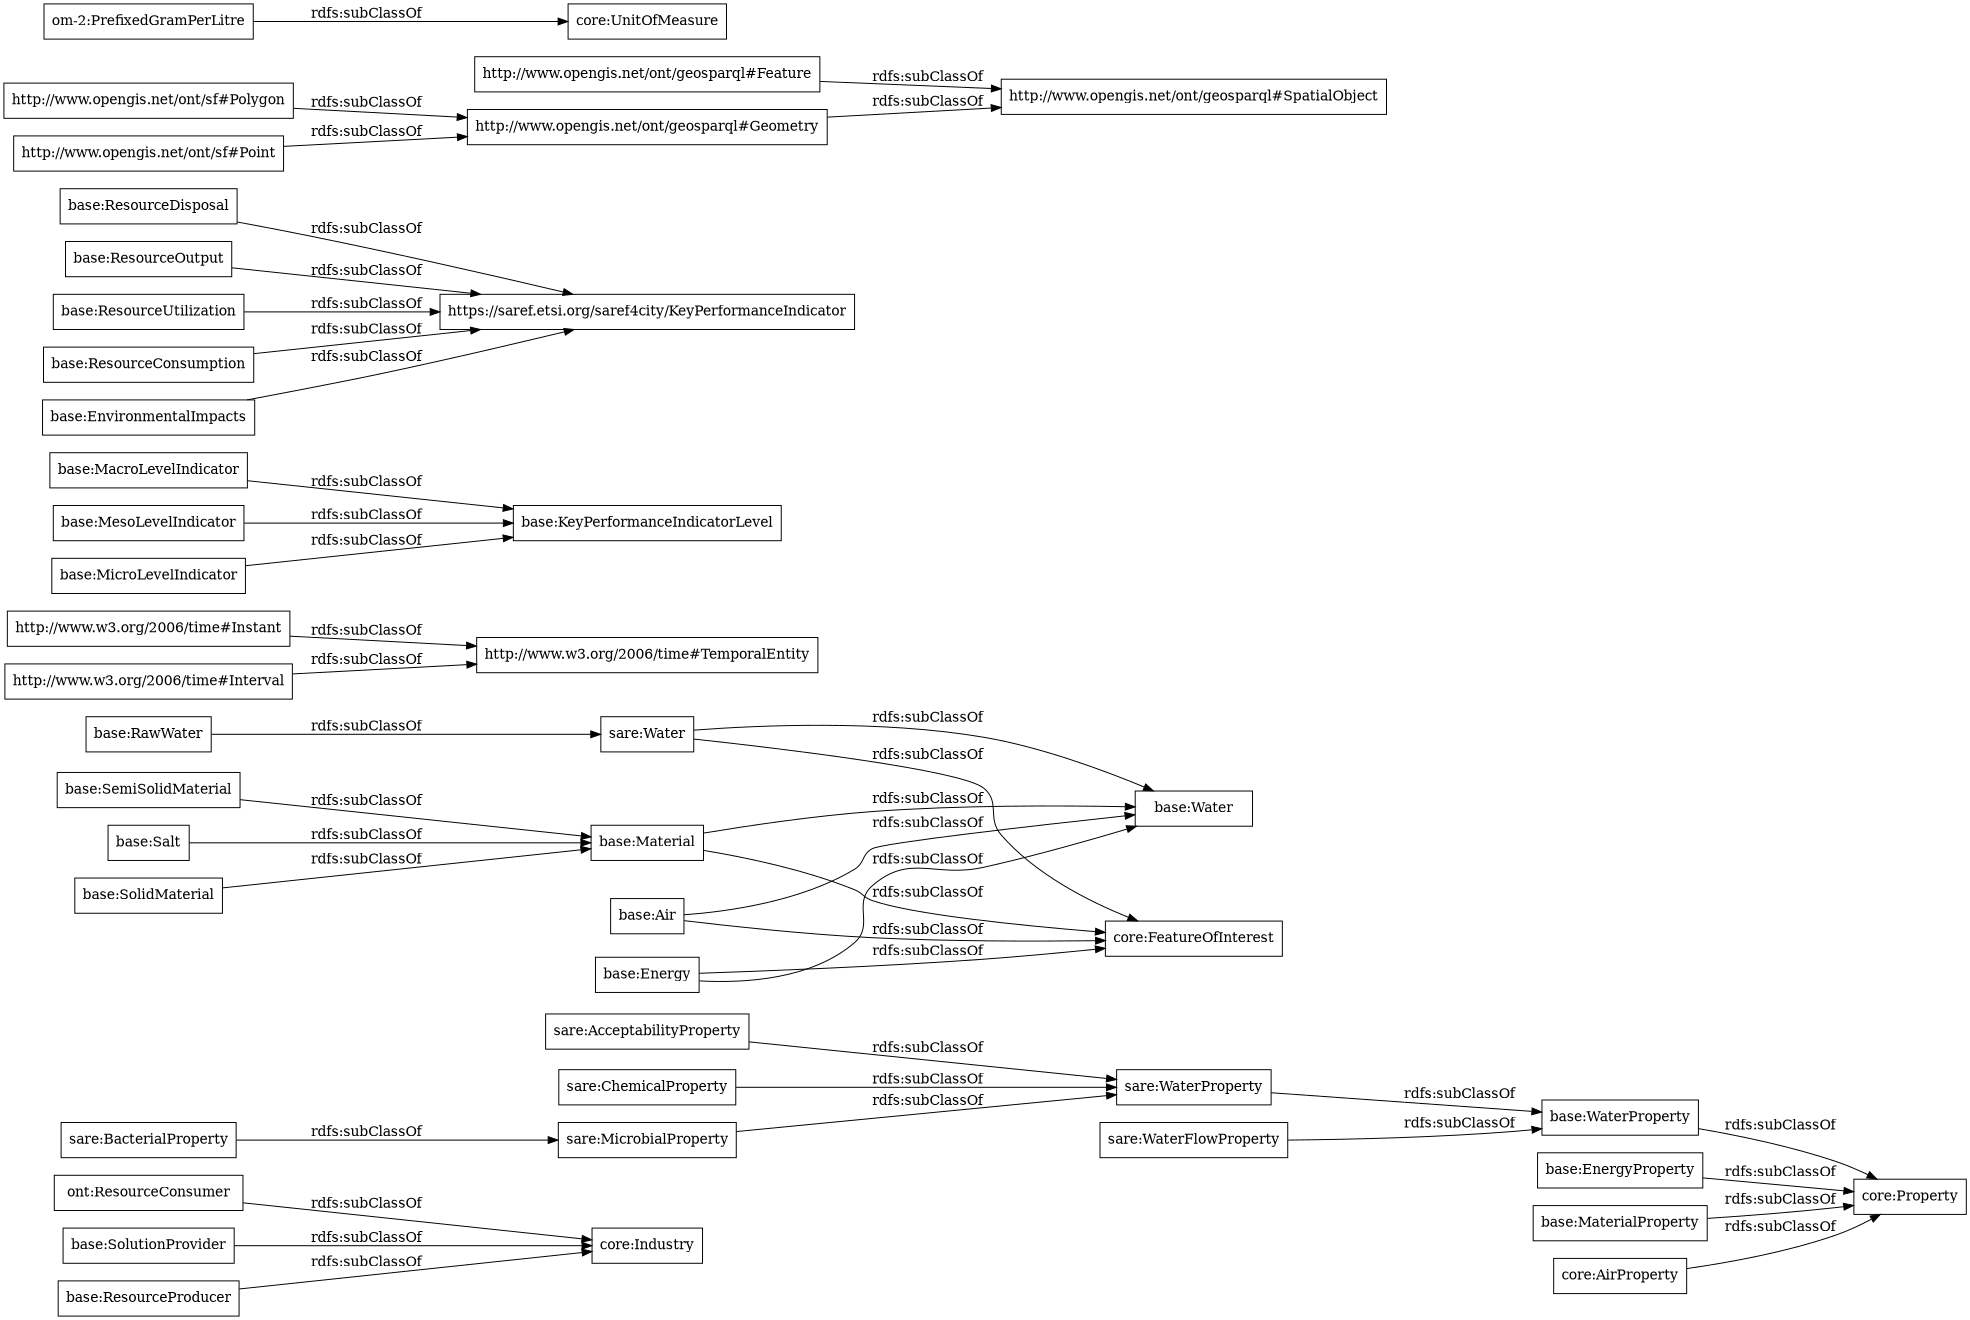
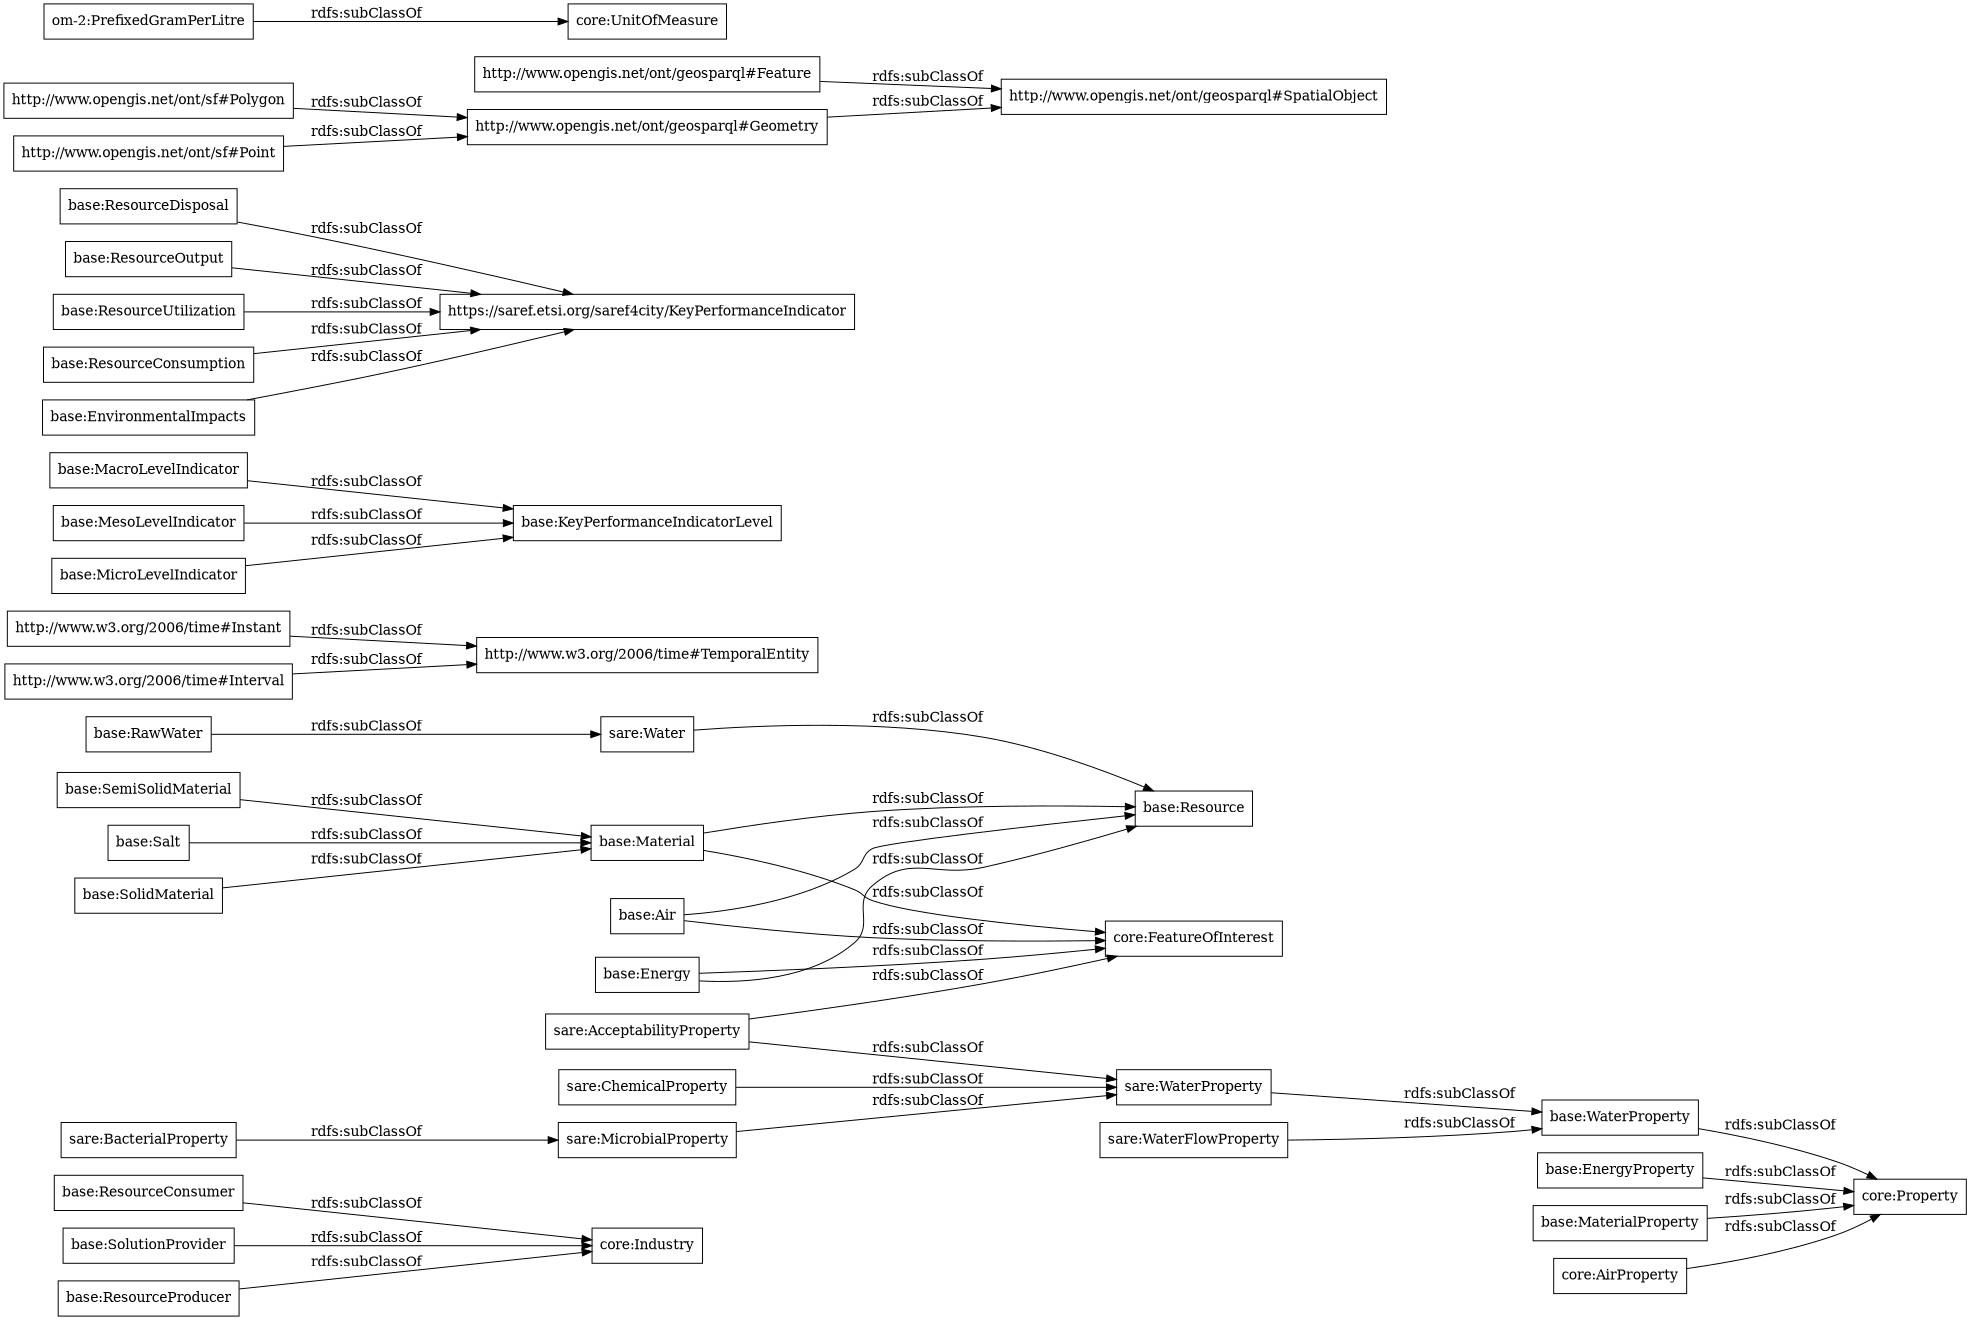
  digraph {
    rankdir=LR
    node [color=black shape=rectangle]
    n1 [label="core:Industry"]
-   "base:ResourceConsumer" [label="ont:ResourceConsumer"]
+   "base:ResourceConsumer"
    "base:Material"
    "core:FeatureOfInterest"
-   "base:Resource" [label="base:Water"]
+   "base:Resource"
    "http://www.w3.org/2006/time#Instant"
    "http://www.w3.org/2006/time#TemporalEntity"
    "base:RawWater"
    "sare:Water"
    "base:WaterProperty"
    "core:Property"
    "base:Energy"
    "sare:ChemicalProperty"
    "sare:WaterProperty"
    "base:EnergyProperty"
    "base:MaterialProperty"
    "base:MacroLevelIndicator"
    "base:KeyPerformanceIndicatorLevel"
    "base:Salt"
    n20 [label="core:AirProperty"]
    "base:ResourceDisposal"
    "https://saref.etsi.org/saref4city/KeyPerformanceIndicator"
    "http://www.opengis.net/ont/geosparql#Geometry"
    "http://www.opengis.net/ont/geosparql#SpatialObject"
    "base:ResourceOutput"
    "base:ResourceUtilization"
    "sare:BacterialProperty"
    "sare:MicrobialProperty"
    "sare:WaterFlowProperty"
    "http://www.opengis.net/ont/sf#Polygon"
    "http://www.opengis.net/ont/sf#Point"
    "base:ResourceConsumption"
    "base:EnvironmentalImpacts"
    "http://www.w3.org/2006/time#Interval"
    "base:SolutionProvider"
    "om-2:PrefixedGramPerLitre"
    "core:UnitOfMeasure"
    "base:Air"
    "base:MesoLevelIndicator"
    "http://www.opengis.net/ont/geosparql#Feature"
    "base:MicroLevelIndicator"
    "base:SolidMaterial"
    "base:SemiSolidMaterial"
    "base:ResourceProducer"
    "sare:AcceptabilityProperty"
    "base:ResourceConsumer" -> n1 [label="rdfs:subClassOf"]
    "base:Material" -> "core:FeatureOfInterest" [label="rdfs:subClassOf"]
    "base:Material" -> "base:Resource" [label="rdfs:subClassOf"]
    "http://www.w3.org/2006/time#Instant" -> "http://www.w3.org/2006/time#TemporalEntity" [label="rdfs:subClassOf"]
    "base:RawWater" -> "sare:Water" [label="rdfs:subClassOf"]
-   "sare:Water" -> "core:FeatureOfInterest" [label="rdfs:subClassOf"]
+   "sare:AcceptabilityProperty" -> "core:FeatureOfInterest" [label="rdfs:subClassOf"]
    "sare:Water" -> "base:Resource" [label="rdfs:subClassOf"]
    "base:WaterProperty" -> "core:Property" [label="rdfs:subClassOf"]
    "base:Energy" -> "core:FeatureOfInterest" [label="rdfs:subClassOf"]
    "base:Energy" -> "base:Resource" [label="rdfs:subClassOf"]
    "sare:ChemicalProperty" -> "sare:WaterProperty" [label="rdfs:subClassOf"]
    "sare:WaterProperty" -> "base:WaterProperty" [label="rdfs:subClassOf"]
    "base:EnergyProperty" -> "core:Property" [label="rdfs:subClassOf"]
    "base:MaterialProperty" -> "core:Property" [label="rdfs:subClassOf"]
    "base:MacroLevelIndicator" -> "base:KeyPerformanceIndicatorLevel" [label="rdfs:subClassOf"]
    "base:Salt" -> "base:Material" [label="rdfs:subClassOf"]
    n20 -> "core:Property" [label="rdfs:subClassOf"]
    "base:ResourceDisposal" -> "https://saref.etsi.org/saref4city/KeyPerformanceIndicator" [label="rdfs:subClassOf"]
    "http://www.opengis.net/ont/geosparql#Geometry" -> "http://www.opengis.net/ont/geosparql#SpatialObject" [label="rdfs:subClassOf"]
    "base:ResourceOutput" -> "https://saref.etsi.org/saref4city/KeyPerformanceIndicator" [label="rdfs:subClassOf"]
    "base:ResourceUtilization" -> "https://saref.etsi.org/saref4city/KeyPerformanceIndicator" [label="rdfs:subClassOf"]
    "sare:BacterialProperty" -> "sare:MicrobialProperty" [label="rdfs:subClassOf"]
    "sare:MicrobialProperty" -> "sare:WaterProperty" [label="rdfs:subClassOf"]
    "sare:WaterFlowProperty" -> "base:WaterProperty" [label="rdfs:subClassOf"]
    "http://www.opengis.net/ont/sf#Polygon" -> "http://www.opengis.net/ont/geosparql#Geometry" [label="rdfs:subClassOf"]
    "http://www.opengis.net/ont/sf#Point" -> "http://www.opengis.net/ont/geosparql#Geometry" [label="rdfs:subClassOf"]
    "base:ResourceConsumption" -> "https://saref.etsi.org/saref4city/KeyPerformanceIndicator" [label="rdfs:subClassOf"]
    "base:EnvironmentalImpacts" -> "https://saref.etsi.org/saref4city/KeyPerformanceIndicator" [label="rdfs:subClassOf"]
    "http://www.w3.org/2006/time#Interval" -> "http://www.w3.org/2006/time#TemporalEntity" [label="rdfs:subClassOf"]
    "base:SolutionProvider" -> n1 [label="rdfs:subClassOf"]
    "om-2:PrefixedGramPerLitre" -> "core:UnitOfMeasure" [label="rdfs:subClassOf"]
    "base:Air" -> "core:FeatureOfInterest" [label="rdfs:subClassOf"]
    "base:Air" -> "base:Resource" [label="rdfs:subClassOf"]
    "base:MesoLevelIndicator" -> "base:KeyPerformanceIndicatorLevel" [label="rdfs:subClassOf"]
    "http://www.opengis.net/ont/geosparql#Feature" -> "http://www.opengis.net/ont/geosparql#SpatialObject" [label="rdfs:subClassOf"]
    "base:MicroLevelIndicator" -> "base:KeyPerformanceIndicatorLevel" [label="rdfs:subClassOf"]
    "base:SolidMaterial" -> "base:Material" [label="rdfs:subClassOf"]
    "base:SemiSolidMaterial" -> "base:Material" [label="rdfs:subClassOf"]
    "base:ResourceProducer" -> n1 [label="rdfs:subClassOf"]
    "sare:AcceptabilityProperty" -> "sare:WaterProperty" [label="rdfs:subClassOf"]
  }
